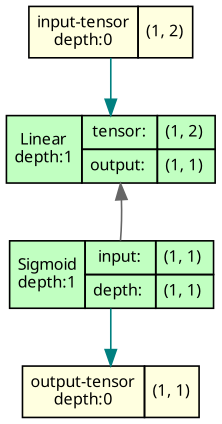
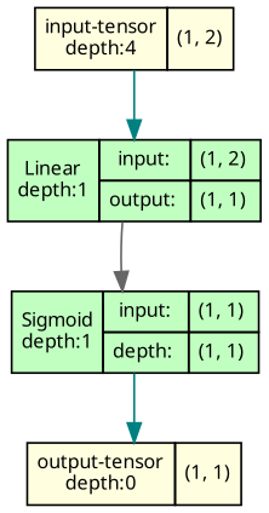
  strict digraph {
    ordering=in
    rankdir=TB
    node [align=left fillcolor=lightyellow fontname="Linux libertine" fontsize=10 margin=0 ranksep=0.1 shape=plaintext style=filled]
    edge [color=teal fontsize=10]
-   n1 [height=0.2 label=<                     <TABLE BORDER="0" CELLBORDER="1"                     CELLSPACING="0" CELLPADDING="4">                         <TR><TD>input-tensor<BR/>depth:0</TD><TD>(1, 2)</TD></TR>                     </TABLE>>]
-   n2 [fillcolor=darkseagreen1 height=0.2 label=<                     <TABLE BORDER="0" CELLBORDER="1"                     CELLSPACING="0" CELLPADDING="4">                     <TR>                         <TD ROWSPAN="2">Linear<BR/>depth:1</TD>                         <TD COLSPAN="2">tensor:</TD>                         <TD COLSPAN="2">(1, 2) </TD>                     </TR>                     <TR>                         <TD COLSPAN="2">output: </TD>                         <TD COLSPAN="2">(1, 1) </TD>                     </TR>                     </TABLE>>]
+   n1 [height=0.2 label=<                     <TABLE BORDER="0" CELLBORDER="1"                     CELLSPACING="0" CELLPADDING="4">                         <TR><TD>input-tensor<BR/>depth:4</TD><TD>(1, 2)</TD></TR>                     </TABLE>>]
+   n2 [fillcolor=darkseagreen1 height=0.2 label=<                     <TABLE BORDER="0" CELLBORDER="1"                     CELLSPACING="0" CELLPADDING="4">                     <TR>                         <TD ROWSPAN="2">Linear<BR/>depth:1</TD>                         <TD COLSPAN="2">input:</TD>                         <TD COLSPAN="2">(1, 2) </TD>                     </TR>                     <TR>                         <TD COLSPAN="2">output: </TD>                         <TD COLSPAN="2">(1, 1) </TD>                     </TR>                     </TABLE>>]
    n3 [fillcolor=darkseagreen1 height=0.2 label=<                     <TABLE BORDER="0" CELLBORDER="1"                     CELLSPACING="0" CELLPADDING="4">                     <TR>                         <TD ROWSPAN="2">Sigmoid<BR/>depth:1</TD>                         <TD COLSPAN="2">input:</TD>                         <TD COLSPAN="2">(1, 1) </TD>                     </TR>                     <TR>                         <TD COLSPAN="2">depth: </TD>                         <TD COLSPAN="2">(1, 1) </TD>                     </TR>                     </TABLE>>]
    n4 [height=0.2 label=<                     <TABLE BORDER="0" CELLBORDER="1"                     CELLSPACING="0" CELLPADDING="4">                         <TR><TD>output-tensor<BR/>depth:0</TD><TD>(1, 1)</TD></TR>                     </TABLE>>]
    n1 -> n2
-   n3 -> n2 [color=gray40]
+   n2 -> n3 [color=gray40]
    n3 -> n4
  }
